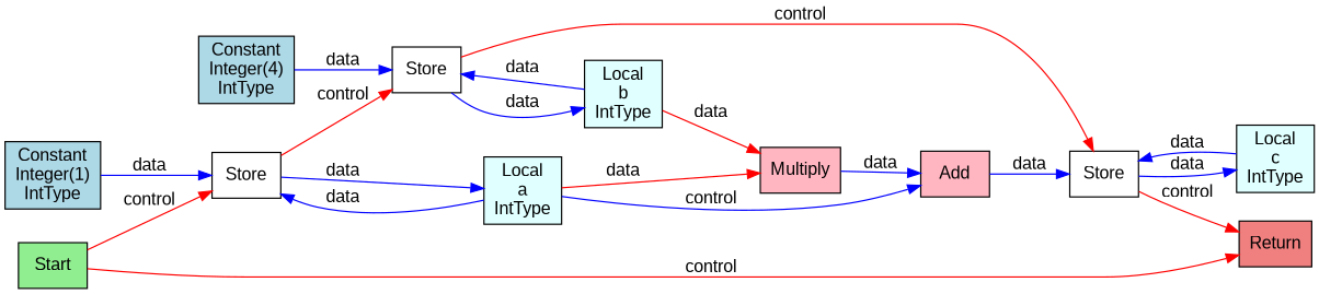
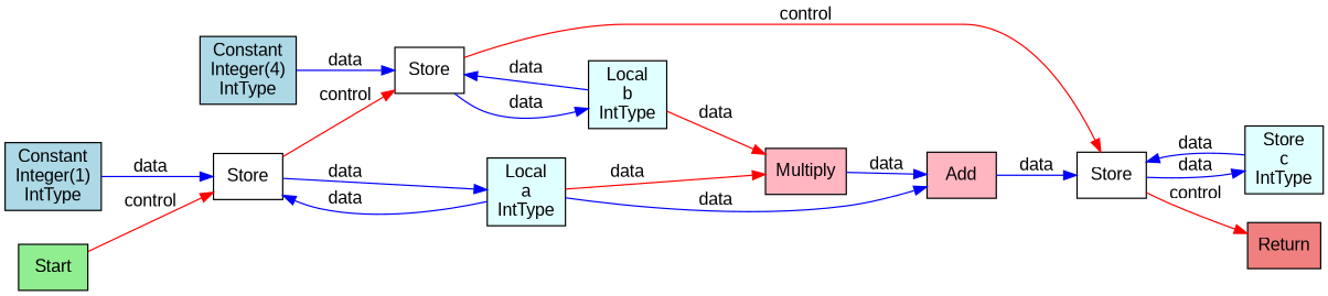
  digraph {
    rankdir=LR
    node [fillcolor=white fontname=Arial shape=box style=filled]
    edge [color=blue fontname=Arial]
    n1 [label=Store]
-   n2 [fillcolor=lightcyan label="Local\nc\nIntType"]
+   n2 [fillcolor=lightcyan label="Store\nc\nIntType"]
    n3 [fillcolor=lightcoral label=Return]
    n4 [fillcolor=lightgreen label=Start]
    n5 [label=Store]
    n6 [fillcolor=lightcyan label="Local\na\nIntType"]
    n7 [label=Store]
    n8 [fillcolor=lightblue label="Constant\nInteger(1)\nIntType"]
    n9 [fillcolor=lightpink label=Add]
    n10 [fillcolor=lightpink label=Multiply]
    n11 [fillcolor=lightcyan label="Local\nb\nIntType"]
    n12 [fillcolor=lightblue label="Constant\nInteger(4)\nIntType"]
    n1 -> n2 [label=data]
    n1 -> n3 [color=red label=control]
    n2 -> n1 [label=data]
-   n4 -> n3 [color=red label=control]
    n4 -> n5 [color=red label=control]
    n5 -> n6 [label=data]
    n5 -> n7 [color=red label=control]
    n6 -> n5 [label=data]
-   n6 -> n9 [label=control]
+   n6 -> n9 [label=data]
    n6 -> n10 [color=red label=data]
    n7 -> n1 [color=red label=control]
    n7 -> n11 [label=data]
    n8 -> n5 [label=data]
    n9 -> n1 [label=data]
    n10 -> n9 [label=data]
    n11 -> n7 [label=data]
    n11 -> n10 [color=red label=data]
    n12 -> n7 [label=data]
  }
